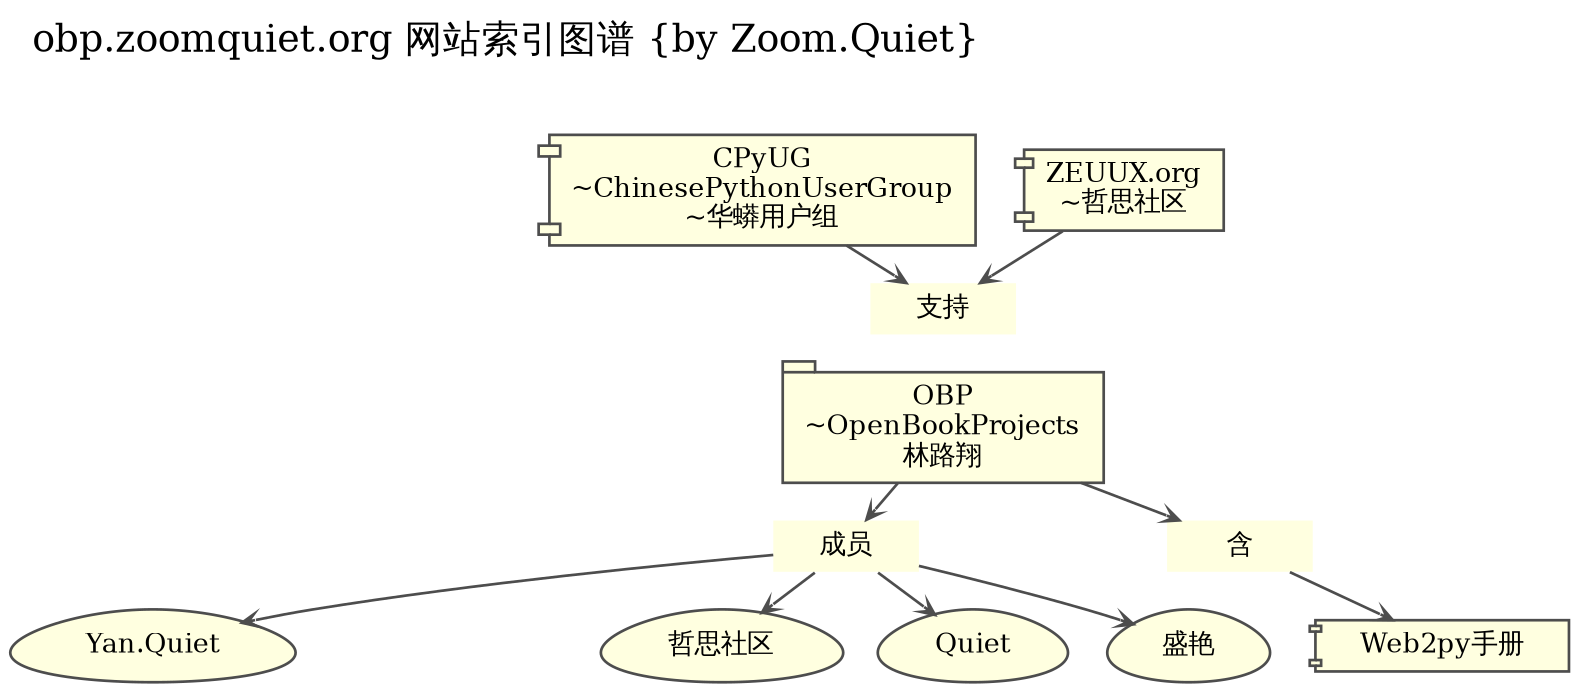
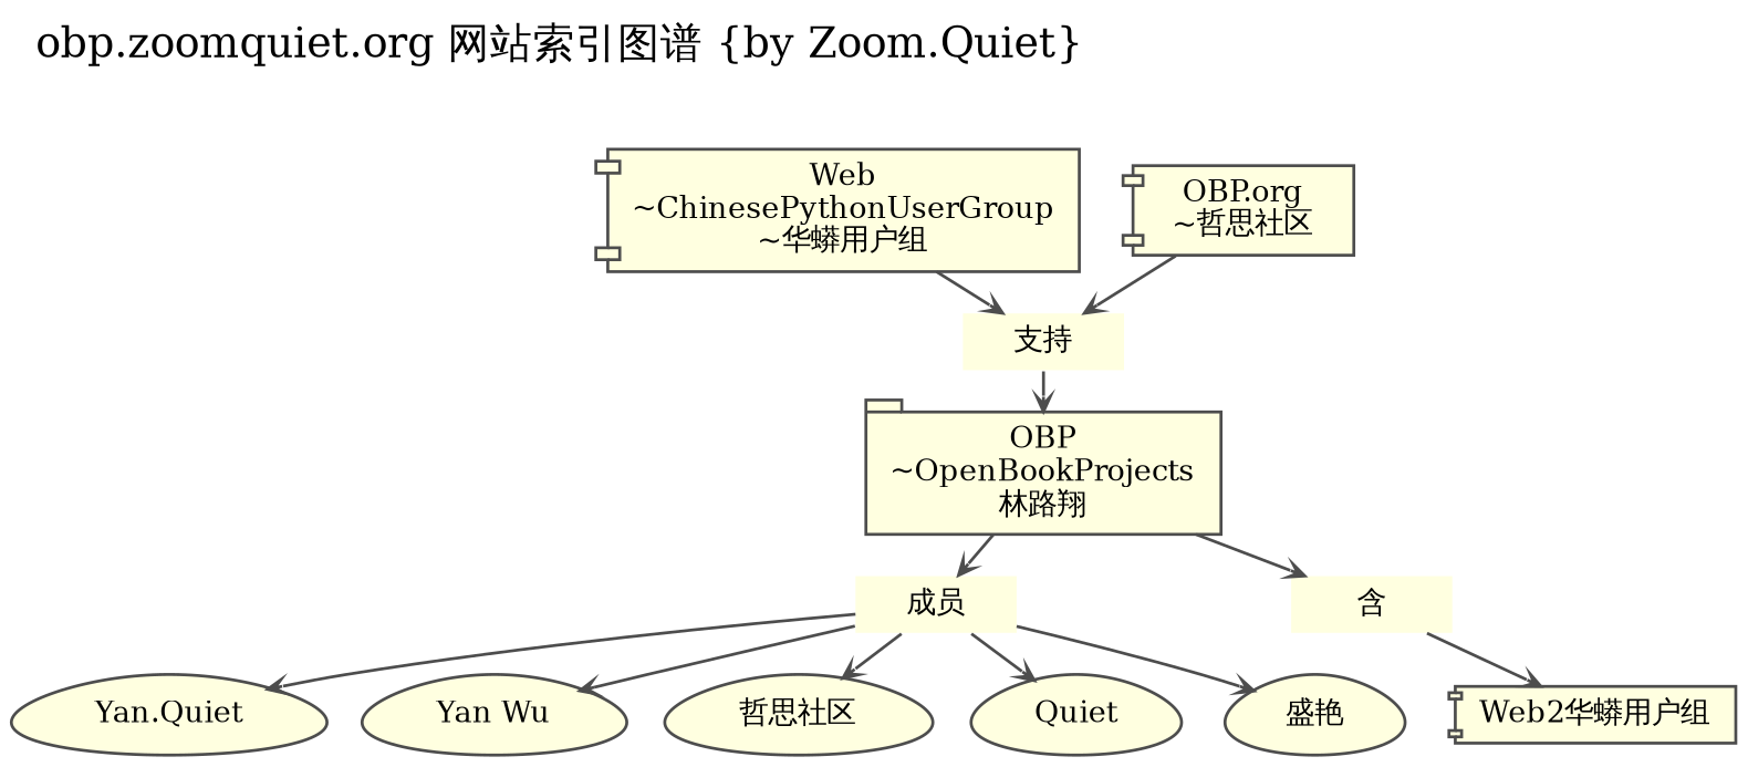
  digraph {
    fontsize=14.0
    label="obp.zoomquiet.org 网站索引图谱 {by Zoom.Quiet}"
    labeljust=l
    labelloc=t
    rankdir=TB
    ranksep=0.2
    node [color=gray30 fillcolor=lightyellow fontsize=10 shape=egg style=filled]
    edge [arrowhead=vee arrowsize=0.5 arrowtail=none color=gray30 fontcolor=gray25 fontsize=9.0]
-   n1 [height=0.1 label="CPyUG\n~ChinesePythonUserGroup\n~华蟒用户组" shape=component]
+   n1 [height=0.1 label="Web\n~ChinesePythonUserGroup\n~华蟒用户组" shape=component]
    n2 [height=0.1 label="支持" shape=plaintext]
    n3 [height=0.1 label="OBP\n~OpenBookProjects\n林路翔" shape=tab]
-   n4 [height=0.1 label="ZEUUX.org\n~哲思社区" shape=component]
+   n4 [height=0.1 label="OBP.org\n~哲思社区" shape=component]
    n5 [height=0.1 label="成员" shape=plaintext]
    n6 [height=0.1 label="含" shape=plaintext]
    n7 [height=0.1 label="Yan.Quiet"]
+   n8 [height=0.1 label="Yan Wu"]
    n9 [height=0.1 label="哲思社区"]
    n10 [height=0.1 label=Quiet]
    n11 [height=0.1 label="盛艳"]
-   n12 [height=0.1 label="Web2py手册" shape=component]
+   n12 [height=0.1 label="Web2华蟒用户组" shape=component]
    n1 -> n2
+   n2 -> n3
    n3 -> n5
    n3 -> n6
    n4 -> n2
    n5 -> n7
+   n5 -> n8
    n5 -> n9
    n5 -> n10
    n5 -> n11
    n6 -> n12
  }
